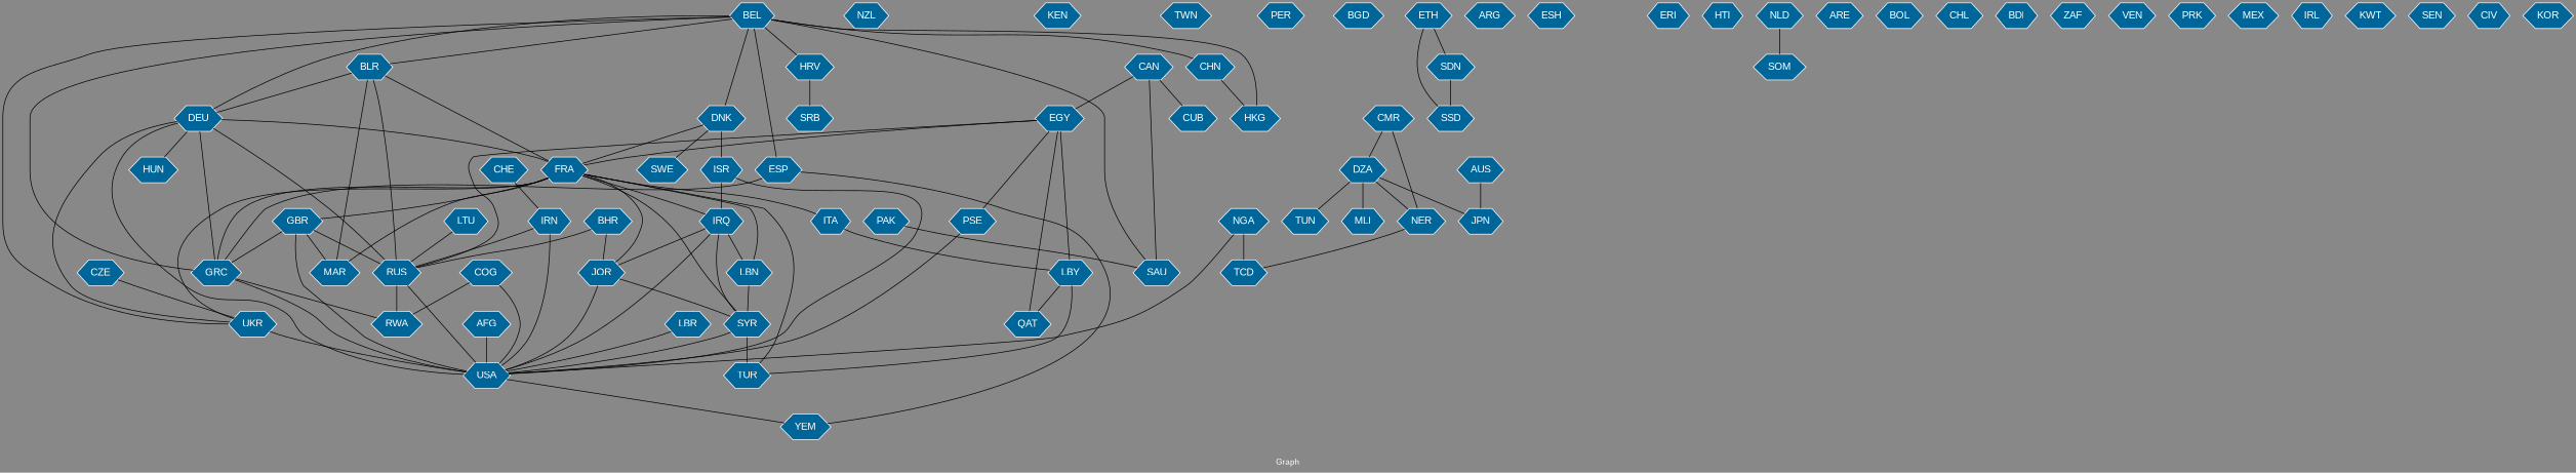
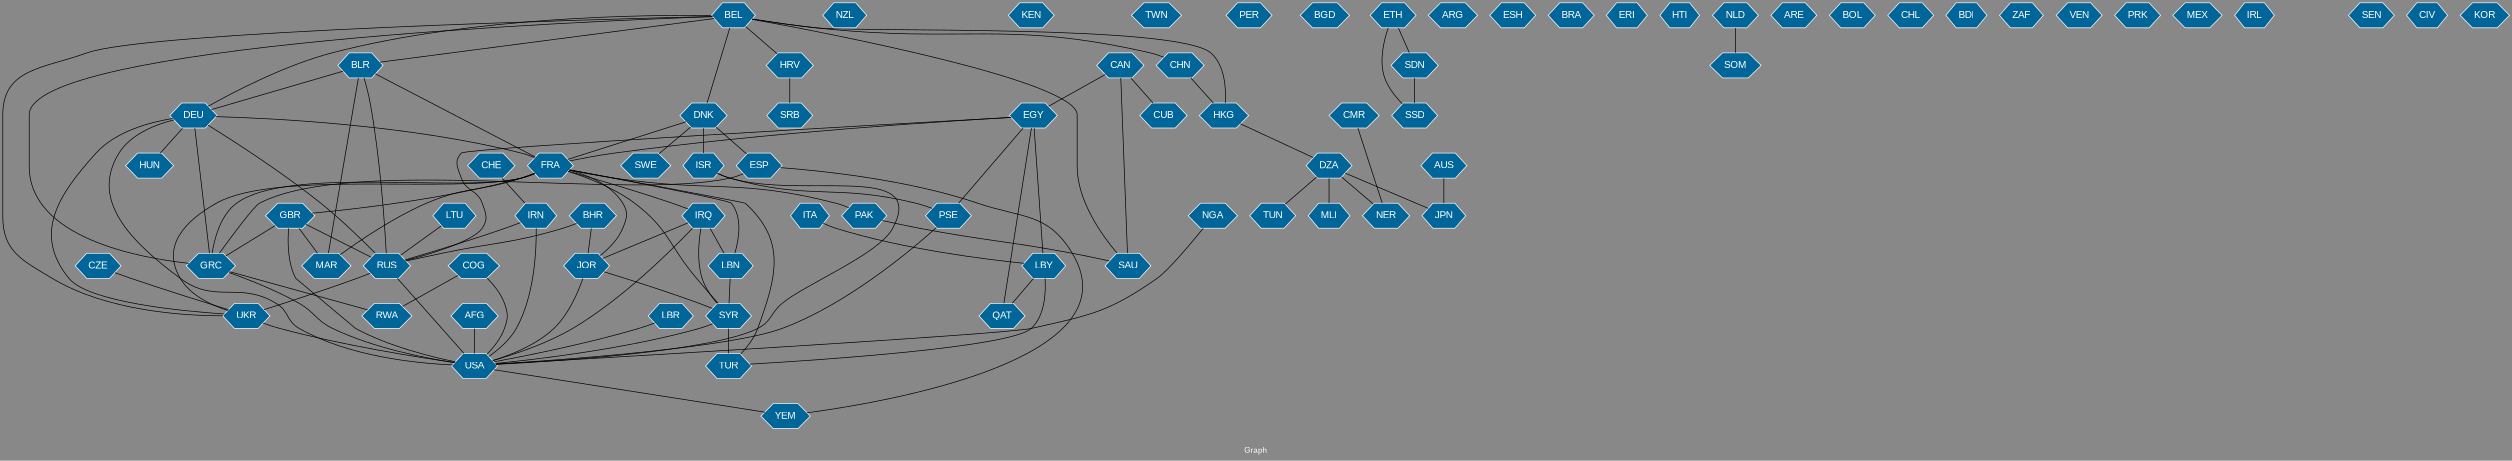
  graph {
    bgcolor="#888888"
    fontcolor=white
    fontname="Liberation Sans"
    fontsize=12
    label="Graph"
    node [color=white fillcolor="#006699" fontcolor=white fontname="Liberation Sans" shape=hexagon style=filled]
    edge [arrowhead=open color=black fontcolor=white fontname="Liberation Sans" fontsize=12 weight=1]
    n1 [label=IRN]
    n2 [label=USA]
    n3 [label=RUS]
    n4 [label=YEM]
    n5 [label=UKR]
    n6 [label=GRC]
    n7 [label=RWA]
    n8 [label=GBR]
    n9 [label=MAR]
    n10 [label=BLR]
    n11 [label=FRA]
    n12 [label=DEU]
    n13 [label=TUR]
    n14 [label=SYR]
    n15 [label=IRQ]
    n16 [label=JOR]
    n17 [label=LBN]
    n18 [label=PAK]
    n19 [label=HUN]
    n20 [label=DNK]
    n21 [label=ISR]
    n22 [label=SWE]
    n23 [label=PSE]
    n24 [label=SAU]
    n25 [label=LBY]
    n26 [label=QAT]
    n27 [label=DZA]
    n28 [label=TUN]
    n29 [label=NER]
    n30 [label=JPN]
    n31 [label=MLI]
-   n32 [label=TCD]
    n33 [label=CMR]
    n34 [label=BEL]
    n35 [label=ESP]
    n36 [label=HRV]
    n37 [label=CHN]
    n38 [label=HKG]
    n39 [label=SRB]
    n40 [label=NZL]
    n41 [label=KEN]
    n42 [label=TWN]
    n43 [label=CHE]
    n44 [label=EGY]
    n45 [label=NGA]
    n46 [label=ITA]
    n47 [label=PER]
    n48 [label=AUS]
    n49 [label=BGD]
    n50 [label=LTU]
    n51 [label=CZE]
    n52 [label=SSD]
    n53 [label=SDN]
    n54 [label=ARG]
    n55 [label=ESH]
    n56 [label=BHR]
    n57 [label=COG]
    n58 [label=AFG]
+   n59 [label=BRA]
    n60 [label=CAN]
    n61 [label=CUB]
    n62 [label=ERI]
    n63 [label=HTI]
    n64 [label=NLD]
    n65 [label=SOM]
    n66 [label=ARE]
    n67 [label=BOL]
    n68 [label=CHL]
    n69 [label=BDI]
    n70 [label=ZAF]
    n71 [label=VEN]
    n72 [label=PRK]
    n73 [label=LBR]
    n74 [label=MEX]
    n75 [label=IRL]
-   n76 [label=KWT]
    n77 [label=SEN]
    n78 [label=ETH]
    n79 [label=CIV]
    n80 [label=KOR]
    n1 -- n2
    n1 -- n3
    n2 -- n4
    n3 -- n2 [weight=4]
-   n3 -- n7 [weight=29]
+   n3 -- n5 [weight=29]
    n5 -- n2 [weight=7]
    n6 -- n2 [weight=2]
    n6 -- n7
    n8 -- n2
    n8 -- n3
    n8 -- n6
    n8 -- n9
    n10 -- n3 [weight=2]
    n10 -- n9 [weight=14]
    n10 -- n11
    n10 -- n12
    n11 -- n5 [weight=8]
    n11 -- n6
    n11 -- n8 [weight=2]
    n11 -- n9 [weight=4]
    n11 -- n13
    n11 -- n14
    n11 -- n15
    n11 -- n16
    n11 -- n17
-   n11 -- n46
+   n11 -- n18
    n12 -- n2
    n12 -- n3 [weight=9]
    n12 -- n5 [weight=10]
    n12 -- n6 [weight=9]
    n12 -- n11 [weight=7]
    n12 -- n19
    n14 -- n2 [weight=3]
    n14 -- n13 [weight=3]
    n15 -- n2 [weight=3]
    n15 -- n14
    n15 -- n16
    n15 -- n17
    n16 -- n2 [weight=2]
    n16 -- n14
    n17 -- n14
    n18 -- n24 [weight=2]
    n20 -- n11
    n20 -- n21 [weight=3]
    n20 -- n22
    n21 -- n2
-   n21 -- n15 [weight=6]
+   n21 -- n23 [weight=6]
    n23 -- n2
    n25 -- n13
    n25 -- n26 [weight=2]
    n27 -- n28 [weight=2]
    n27 -- n29
    n27 -- n30
    n27 -- n31 [weight=2]
-   n29 -- n32
-   n33 -- n27
+   n38 -- n27
    n33 -- n29
    n34 -- n5
    n34 -- n6
    n34 -- n10
    n34 -- n12
    n34 -- n20
    n34 -- n24
-   n34 -- n35
+   n20 -- n35
    n34 -- n36
    n34 -- n37
    n34 -- n38
    n35 -- n4
    n35 -- n6
    n36 -- n39 [weight=2]
    n37 -- n38
    n43 -- n1 [weight=2]
    n44 -- n3 [weight=2]
    n44 -- n11 [weight=3]
    n44 -- n23 [weight=3]
    n44 -- n25 [weight=12]
    n44 -- n26 [weight=4]
    n45 -- n2
-   n45 -- n32 [weight=4]
    n46 -- n25 [weight=3]
    n48 -- n30
    n50 -- n3
    n51 -- n5
    n53 -- n52 [weight=7]
    n56 -- n3 [weight=4]
    n56 -- n16
    n57 -- n2
    n57 -- n7
    n58 -- n2
    n60 -- n24
    n60 -- n44
    n60 -- n61
    n64 -- n65
    n73 -- n2
    n78 -- n52
    n78 -- n53
  }
